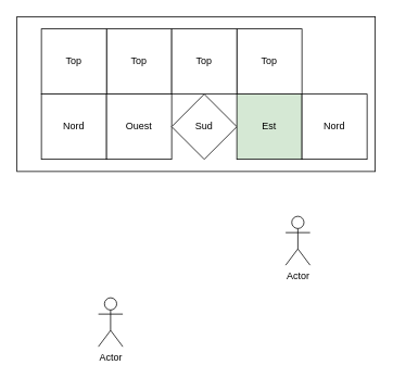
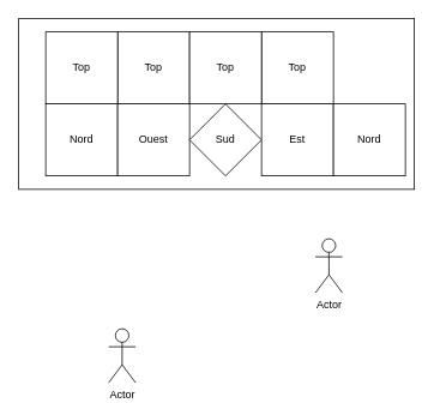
  <mxCell id="0" />
  <mxCell id="1" parent="0" />
  <mxCell id="2" value="" style="rounded=0;whiteSpace=wrap;html=1;fillColor=none;" vertex="1" parent="1"><mxGeometry x="20" y="20" width="440" height="190" as="geometry" /></mxCell>
  <mxCell id="3" value="Nord" style="whiteSpace=wrap;html=1;aspect=fixed;" vertex="1" parent="1"><mxGeometry x="50" y="115" width="80" height="80" as="geometry" /></mxCell>
  <mxCell id="4" value="Ouest" style="whiteSpace=wrap;html=1;aspect=fixed;" vertex="1" parent="1"><mxGeometry x="130" y="115" width="80" height="80" as="geometry" /></mxCell>
  <mxCell id="5" value="Sud" style="rhombus;whiteSpace=wrap;html=1;aspect=fixed;" vertex="1" parent="1"><mxGeometry x="210" y="115" width="80" height="80" as="geometry" /></mxCell>
- <mxCell id="6" value="Est" style="whiteSpace=wrap;html=1;aspect=fixed;fillColor=#d5e8d4;" vertex="1" parent="1"><mxGeometry x="290" y="115" width="80" height="80" as="geometry" /></mxCell>
+ <mxCell id="6" value="Est" style="whiteSpace=wrap;html=1;aspect=fixed;" vertex="1" parent="1"><mxGeometry x="290" y="115" width="80" height="80" as="geometry" /></mxCell>
  <mxCell id="7" value="Nord" style="whiteSpace=wrap;html=1;aspect=fixed;" vertex="1" parent="1"><mxGeometry x="370" y="115" width="80" height="80" as="geometry" /></mxCell>
  <mxCell id="8" value="Top" style="whiteSpace=wrap;html=1;aspect=fixed;" vertex="1" parent="1"><mxGeometry x="130" y="35" width="80" height="80" as="geometry" /></mxCell>
  <mxCell id="9" value="Top" style="whiteSpace=wrap;html=1;aspect=fixed;" vertex="1" parent="1"><mxGeometry x="50" y="35" width="80" height="80" as="geometry" /></mxCell>
  <mxCell id="10" value="Top" style="whiteSpace=wrap;html=1;aspect=fixed;" vertex="1" parent="1"><mxGeometry x="290" y="35" width="80" height="80" as="geometry" /></mxCell>
  <mxCell id="11" value="Top" style="whiteSpace=wrap;html=1;aspect=fixed;" vertex="1" parent="1"><mxGeometry x="210" y="35" width="80" height="80" as="geometry" /></mxCell>
  <mxCell id="12" value="Actor" style="shape=umlActor;verticalLabelPosition=bottom;verticalAlign=top;html=1;outlineConnect=0;" vertex="1" parent="1"><mxGeometry x="120" y="365" width="30" height="60" as="geometry" /></mxCell>
  <mxCell id="13" value="Actor" style="shape=umlActor;verticalLabelPosition=bottom;verticalAlign=top;html=1;outlineConnect=0;" vertex="1" parent="1"><mxGeometry x="350" y="265" width="30" height="60" as="geometry" /></mxCell>
